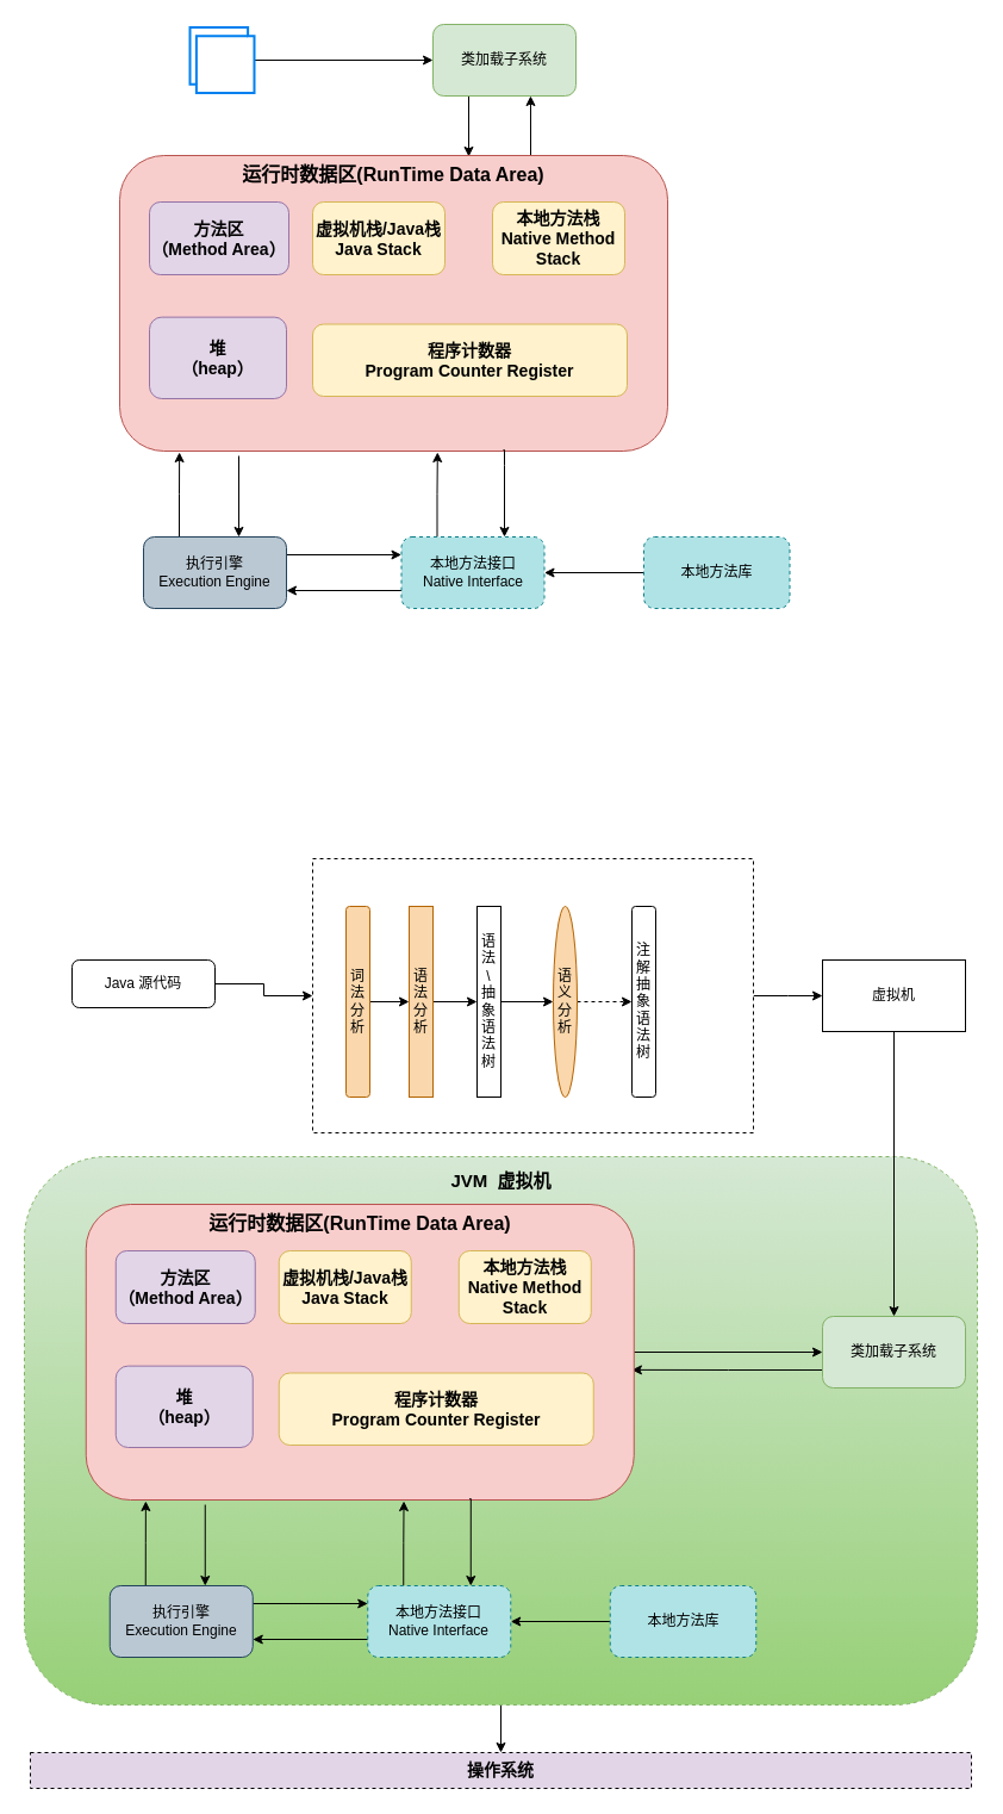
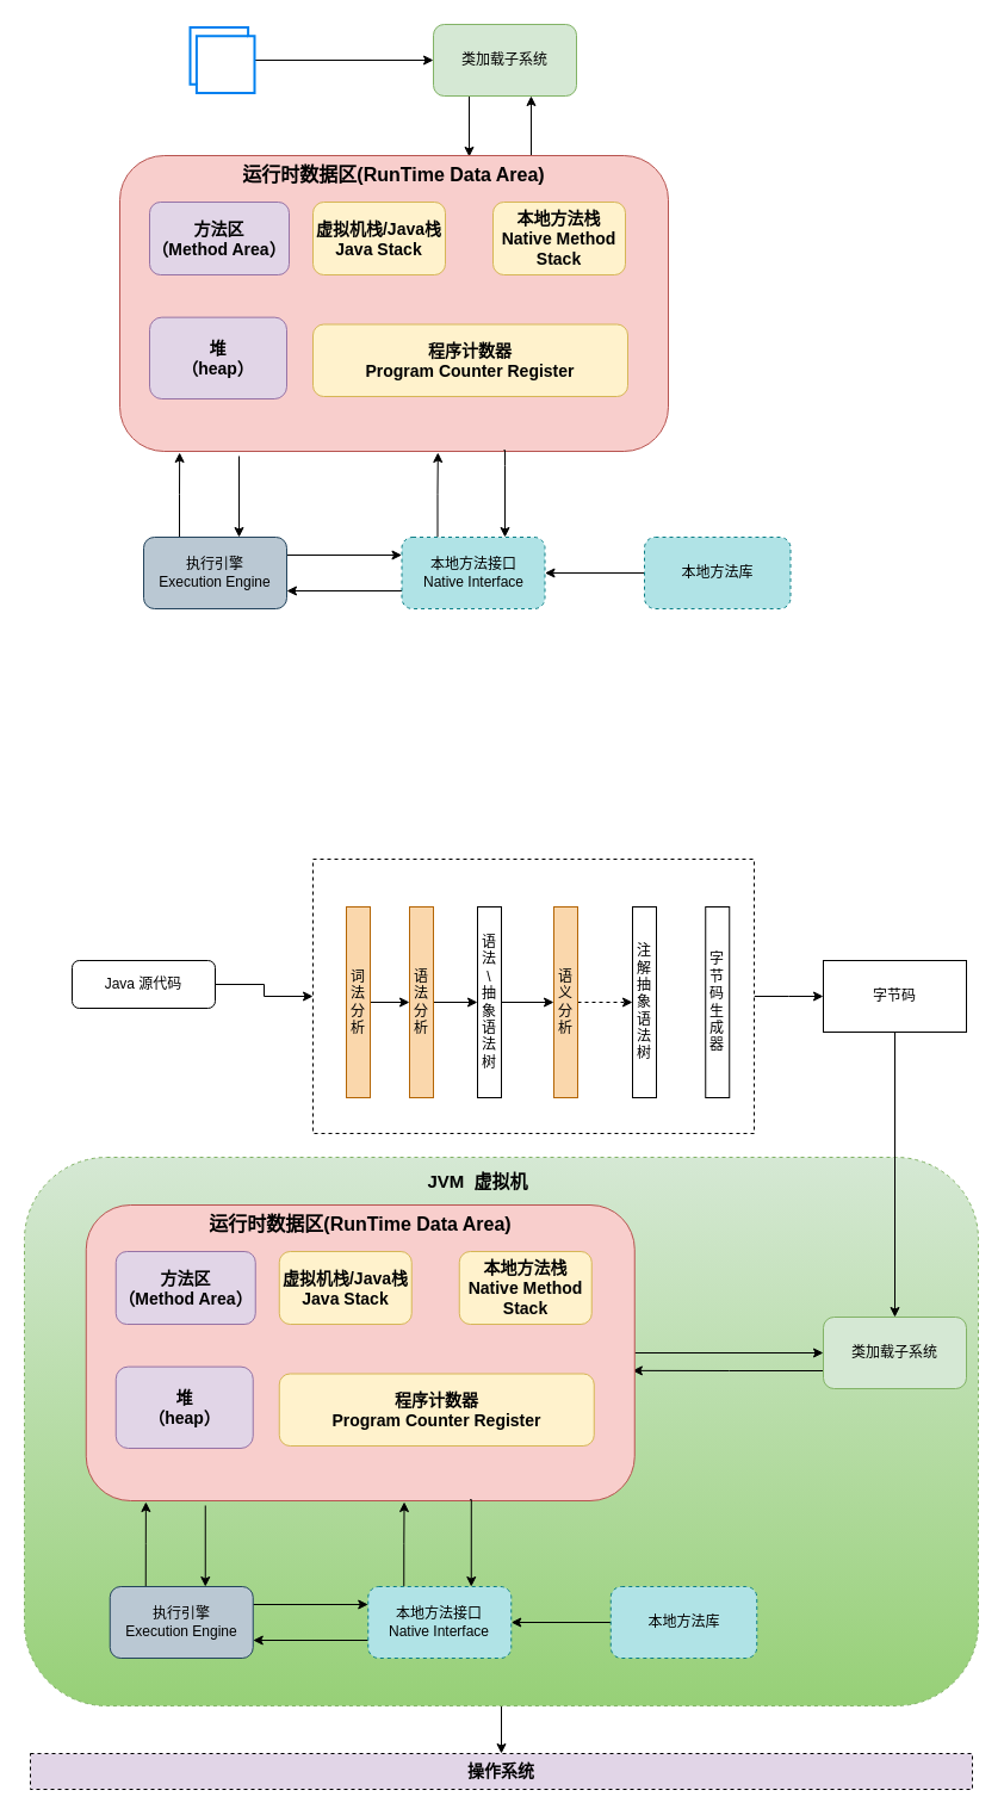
  <mxCell id="0" />
  <mxCell id="1" parent="0" />
  <mxCell id="2" style="edgeStyle=orthogonalEdgeStyle;rounded=0;orthogonalLoop=1;jettySize=auto;html=1;exitX=0.5;exitY=1;exitDx=0;exitDy=0;" edge="1" parent="1" source="3" target="63"><mxGeometry relative="1" as="geometry" /></mxCell>
  <mxCell id="3" value="" style="rounded=1;whiteSpace=wrap;html=1;fillColor=#d5e8d4;dashed=1;strokeColor=#82b366;gradientColor=#97d077;" vertex="1" parent="1"><mxGeometry x="20" y="970" width="800" height="460" as="geometry" /></mxCell>
  <mxCell id="4" style="edgeStyle=orthogonalEdgeStyle;rounded=0;orthogonalLoop=1;jettySize=auto;html=1;" parent="1" source="5" target="7" edge="1"><mxGeometry relative="1" as="geometry" /></mxCell>
  <mxCell id="5" value="" style="html=1;verticalLabelPosition=bottom;align=center;labelBackgroundColor=#ffffff;verticalAlign=top;strokeWidth=2;strokeColor=#0080F0;shadow=0;dashed=0;shape=mxgraph.ios7.icons.folders_2;" parent="1" vertex="1"><mxGeometry x="159" y="22.5" width="54" height="55" as="geometry" /></mxCell>
  <mxCell id="6" style="edgeStyle=orthogonalEdgeStyle;rounded=0;orthogonalLoop=1;jettySize=auto;html=1;exitX=0.25;exitY=1;exitDx=0;exitDy=0;entryX=0.637;entryY=0.004;entryDx=0;entryDy=0;entryPerimeter=0;" edge="1" parent="1" source="7" target="10"><mxGeometry relative="1" as="geometry" /></mxCell>
  <mxCell id="7" value="类加载子系统" style="rounded=1;whiteSpace=wrap;html=1;fillColor=#d5e8d4;strokeColor=#82b366;" parent="1" vertex="1"><mxGeometry x="363" y="20" width="120" height="60" as="geometry" /></mxCell>
  <mxCell id="8" style="edgeStyle=orthogonalEdgeStyle;rounded=0;orthogonalLoop=1;jettySize=auto;html=1;exitX=0.75;exitY=0;exitDx=0;exitDy=0;entryX=0.683;entryY=1;entryDx=0;entryDy=0;entryPerimeter=0;" edge="1" parent="1" source="10" target="7"><mxGeometry relative="1" as="geometry" /></mxCell>
  <mxCell id="9" style="edgeStyle=orthogonalEdgeStyle;rounded=0;orthogonalLoop=1;jettySize=auto;html=1;" edge="1" parent="1"><mxGeometry relative="1" as="geometry"><mxPoint x="200" y="382" as="sourcePoint" /><mxPoint x="200" y="450" as="targetPoint" /><Array as="points"><mxPoint x="200.5" y="382" /><mxPoint x="200.5" y="330" /></Array></mxGeometry></mxCell>
  <mxCell id="10" value="" style="rounded=1;whiteSpace=wrap;html=1;fillColor=#f8cecc;strokeColor=#b85450;" parent="1" vertex="1"><mxGeometry x="100" y="130" width="460" height="248" as="geometry" /></mxCell>
  <mxCell id="11" value="&lt;font style=&quot;font-size: 16px&quot;&gt;&lt;b&gt;运行时数据区(RunTime Data Area)&lt;/b&gt;&lt;/font&gt;" style="text;html=1;align=center;verticalAlign=middle;whiteSpace=wrap;rounded=0;" parent="1" vertex="1"><mxGeometry x="176" y="140" width="308" height="12" as="geometry" /></mxCell>
  <mxCell id="12" value="&lt;b style=&quot;font-size: 14px&quot;&gt;方法区&lt;br&gt;（Method Area）&lt;/b&gt;" style="rounded=1;whiteSpace=wrap;html=1;fillColor=#e1d5e7;strokeColor=#9673a6;" parent="1" vertex="1"><mxGeometry x="125" y="169" width="117" height="61" as="geometry" /></mxCell>
  <mxCell id="13" value="&lt;font style=&quot;font-size: 14px&quot;&gt;&lt;b&gt;堆&lt;br&gt;（heap）&lt;/b&gt;&lt;/font&gt;" style="rounded=1;whiteSpace=wrap;html=1;fillColor=#e1d5e7;strokeColor=#9673a6;" parent="1" vertex="1"><mxGeometry x="125" y="265.63" width="115" height="68.37" as="geometry" /></mxCell>
  <mxCell id="14" value="&lt;font style=&quot;font-size: 14px&quot;&gt;&lt;b&gt;虚拟机栈/Java栈&lt;br&gt;Java Stack&lt;br&gt;&lt;/b&gt;&lt;/font&gt;" style="rounded=1;whiteSpace=wrap;html=1;fillColor=#fff2cc;strokeColor=#d6b656;" parent="1" vertex="1"><mxGeometry x="262" y="169" width="111" height="61" as="geometry" /></mxCell>
  <mxCell id="15" value="&lt;font style=&quot;font-size: 14px&quot;&gt;&lt;b&gt;本地方法栈&lt;br&gt;Native Method Stack&lt;br&gt;&lt;/b&gt;&lt;/font&gt;" style="rounded=1;whiteSpace=wrap;html=1;fillColor=#fff2cc;strokeColor=#d6b656;" parent="1" vertex="1"><mxGeometry x="413" y="169" width="111" height="61" as="geometry" /></mxCell>
  <mxCell id="16" value="&lt;font style=&quot;font-size: 14px&quot;&gt;&lt;b&gt;程序计数器&lt;br&gt;Program Counter Register&lt;/b&gt;&lt;/font&gt;" style="rounded=1;whiteSpace=wrap;html=1;fillColor=#fff2cc;strokeColor=#d6b656;" parent="1" vertex="1"><mxGeometry x="262" y="271.5" width="264" height="60.5" as="geometry" /></mxCell>
  <mxCell id="17" style="edgeStyle=orthogonalEdgeStyle;rounded=0;orthogonalLoop=1;jettySize=auto;html=1;exitX=0.25;exitY=0;exitDx=0;exitDy=0;entryX=0.109;entryY=1.004;entryDx=0;entryDy=0;entryPerimeter=0;" edge="1" parent="1" source="19" target="10"><mxGeometry relative="1" as="geometry" /></mxCell>
  <mxCell id="18" style="edgeStyle=orthogonalEdgeStyle;rounded=0;orthogonalLoop=1;jettySize=auto;html=1;exitX=1;exitY=0.25;exitDx=0;exitDy=0;entryX=0;entryY=0.25;entryDx=0;entryDy=0;" edge="1" parent="1" source="19" target="22"><mxGeometry relative="1" as="geometry" /></mxCell>
  <mxCell id="19" value="执行引擎&lt;br&gt;Execution Engine" style="rounded=1;whiteSpace=wrap;html=1;fillColor=#bac8d3;strokeColor=#23445d;" vertex="1" parent="1"><mxGeometry x="120" y="450" width="120" height="60" as="geometry" /></mxCell>
  <mxCell id="20" style="edgeStyle=orthogonalEdgeStyle;rounded=0;orthogonalLoop=1;jettySize=auto;html=1;exitX=0.25;exitY=0;exitDx=0;exitDy=0;entryX=0.58;entryY=1.004;entryDx=0;entryDy=0;entryPerimeter=0;" edge="1" parent="1" source="22" target="10"><mxGeometry relative="1" as="geometry"><mxPoint x="367" y="390" as="targetPoint" /></mxGeometry></mxCell>
  <mxCell id="21" style="edgeStyle=orthogonalEdgeStyle;rounded=0;orthogonalLoop=1;jettySize=auto;html=1;exitX=0;exitY=0.75;exitDx=0;exitDy=0;entryX=1;entryY=0.75;entryDx=0;entryDy=0;" edge="1" parent="1" source="22" target="19"><mxGeometry relative="1" as="geometry" /></mxCell>
  <mxCell id="22" value="本地方法接口&lt;br&gt;Native Interface" style="rounded=1;whiteSpace=wrap;html=1;dashed=1;fillColor=#b0e3e6;strokeColor=#0e8088;" vertex="1" parent="1"><mxGeometry x="336.5" y="450" width="120" height="60" as="geometry" /></mxCell>
  <mxCell id="23" style="edgeStyle=orthogonalEdgeStyle;rounded=0;orthogonalLoop=1;jettySize=auto;html=1;entryX=1;entryY=0.5;entryDx=0;entryDy=0;" edge="1" parent="1" source="24" target="22"><mxGeometry relative="1" as="geometry" /></mxCell>
  <mxCell id="24" value="本地方法库" style="rounded=1;whiteSpace=wrap;html=1;dashed=1;fillColor=#b0e3e6;strokeColor=#0e8088;" vertex="1" parent="1"><mxGeometry x="540" y="450" width="122.5" height="60" as="geometry" /></mxCell>
  <mxCell id="25" style="edgeStyle=orthogonalEdgeStyle;rounded=0;orthogonalLoop=1;jettySize=auto;html=1;exitX=0.7;exitY=0.996;exitDx=0;exitDy=0;exitPerimeter=0;" edge="1" parent="1" source="10"><mxGeometry relative="1" as="geometry"><mxPoint x="422.5" y="390" as="sourcePoint" /><mxPoint x="423" y="450" as="targetPoint" /><Array as="points"><mxPoint x="423" y="377" /><mxPoint x="423" y="390" /></Array></mxGeometry></mxCell>
  <mxCell id="26" style="edgeStyle=orthogonalEdgeStyle;rounded=0;orthogonalLoop=1;jettySize=auto;html=1;exitX=1;exitY=0.5;exitDx=0;exitDy=0;entryX=0;entryY=0.5;entryDx=0;entryDy=0;" edge="1" parent="1" source="27" target="29"><mxGeometry relative="1" as="geometry" /></mxCell>
  <mxCell id="27" value="Java 源代码" style="rounded=1;whiteSpace=wrap;html=1;" vertex="1" parent="1"><mxGeometry x="60" y="805" width="120" height="40" as="geometry" /></mxCell>
  <mxCell id="28" style="edgeStyle=orthogonalEdgeStyle;rounded=0;orthogonalLoop=1;jettySize=auto;html=1;" edge="1" parent="1" source="29"><mxGeometry relative="1" as="geometry"><mxPoint x="690" y="835" as="targetPoint" /></mxGeometry></mxCell>
  <mxCell id="29" value="" style="rounded=0;whiteSpace=wrap;html=1;dashed=1;" vertex="1" parent="1"><mxGeometry x="262" y="720" width="370" height="230" as="geometry" /></mxCell>
  <mxCell id="30" style="edgeStyle=orthogonalEdgeStyle;rounded=0;orthogonalLoop=1;jettySize=auto;html=1;exitX=1;exitY=0.5;exitDx=0;exitDy=0;entryX=0;entryY=0.5;entryDx=0;entryDy=0;" edge="1" parent="1" source="31" target="33"><mxGeometry relative="1" as="geometry" /></mxCell>
- <mxCell id="31" value="词&lt;br&gt;法&lt;br&gt;分&lt;br&gt;析&lt;br&gt;" style="whiteSpace=wrap;html=1;fillColor=#fad7ac;strokeColor=#b46504;rounded=1;" vertex="1" parent="1"><mxGeometry x="290" y="760" width="20" height="160" as="geometry" /></mxCell>
+ <mxCell id="31" value="词&lt;br&gt;法&lt;br&gt;分&lt;br&gt;析&lt;br&gt;" style="rounded=0;whiteSpace=wrap;html=1;fillColor=#fad7ac;strokeColor=#b46504;" vertex="1" parent="1"><mxGeometry x="290" y="760" width="20" height="160" as="geometry" /></mxCell>
  <mxCell id="32" value="" style="edgeStyle=orthogonalEdgeStyle;rounded=0;orthogonalLoop=1;jettySize=auto;html=1;entryX=0;entryY=0.5;entryDx=0;entryDy=0;" edge="1" parent="1" source="33" target="35"><mxGeometry relative="1" as="geometry" /></mxCell>
  <mxCell id="33" value="语法分析&lt;span style=&quot;color: rgba(0 , 0 , 0 , 0) ; font-family: monospace ; font-size: 0px&quot;&gt;%3CmxGraphModel%3E%3Croot%3E%3CmxCell%20id%3D%220%22%2F%3E%3CmxCell%20id%3D%221%22%20parent%3D%220%22%2F%3E%3CmxCell%20id%3D%222%22%20value%3D%22%E8%AF%8D%26lt%3Bbr%26gt%3B%E6%B3%95%26lt%3Bbr%26gt%3B%E5%88%86%26lt%3Bbr%26gt%3B%E6%9E%90%26lt%3Bbr%26gt%3B%22%20style%3D%22rounded%3D0%3BwhiteSpace%3Dwrap%3Bhtml%3D1%3B%22%20vertex%3D%221%22%20parent%3D%221%22%3E%3CmxGeometry%20x%3D%22330%22%20y%3D%22860%22%20width%3D%2220%22%20height%3D%22160%22%20as%3D%22geometry%22%2F%3E%3C%2FmxCell%3E%3C%2Froot%3E%3C%2FmxGraphModel%3E&lt;/span&gt;" style="rounded=0;whiteSpace=wrap;html=1;fillColor=#fad7ac;strokeColor=#b46504;" vertex="1" parent="1"><mxGeometry x="343" y="760" width="20" height="160" as="geometry" /></mxCell>
  <mxCell id="34" style="edgeStyle=orthogonalEdgeStyle;rounded=0;orthogonalLoop=1;jettySize=auto;html=1;exitX=1;exitY=0.5;exitDx=0;exitDy=0;entryX=0;entryY=0.5;entryDx=0;entryDy=0;" edge="1" parent="1" source="35" target="37"><mxGeometry relative="1" as="geometry" /></mxCell>
  <mxCell id="35" value="语法&lt;br&gt;\&lt;br&gt;抽象语法树" style="rounded=0;whiteSpace=wrap;html=1;" vertex="1" parent="1"><mxGeometry x="400" y="760" width="20" height="160" as="geometry" /></mxCell>
  <mxCell id="36" style="edgeStyle=orthogonalEdgeStyle;rounded=0;orthogonalLoop=1;jettySize=auto;html=1;dashed=1;" edge="1" parent="1" source="37" target="38"><mxGeometry relative="1" as="geometry" /></mxCell>
- <mxCell id="37" value="语义分析" style="ellipse;whiteSpace=wrap;html=1;fillColor=#fad7ac;strokeColor=#b46504;" vertex="1" parent="1"><mxGeometry x="464" y="760" width="20" height="160" as="geometry" /></mxCell>
- <mxCell id="38" value="注解抽象语法树" style="whiteSpace=wrap;html=1;rounded=1;" vertex="1" parent="1"><mxGeometry x="530" y="760" width="20" height="160" as="geometry" /></mxCell>
+ <mxCell id="37" value="语义分析" style="rounded=0;whiteSpace=wrap;html=1;fillColor=#fad7ac;strokeColor=#b46504;" vertex="1" parent="1"><mxGeometry x="464" y="760" width="20" height="160" as="geometry" /></mxCell>
+ <mxCell id="38" value="注解抽象语法树" style="rounded=0;whiteSpace=wrap;html=1;" vertex="1" parent="1"><mxGeometry x="530" y="760" width="20" height="160" as="geometry" /></mxCell>
+ <mxCell id="39" value="字节码生成器" style="rounded=0;whiteSpace=wrap;html=1;" vertex="1" parent="1"><mxGeometry x="591.25" y="760" width="20" height="160" as="geometry" /></mxCell>
  <mxCell id="40" style="edgeStyle=orthogonalEdgeStyle;rounded=0;orthogonalLoop=1;jettySize=auto;html=1;exitX=0.5;exitY=1;exitDx=0;exitDy=0;entryX=0.5;entryY=0;entryDx=0;entryDy=0;" edge="1" parent="1" source="41" target="43"><mxGeometry relative="1" as="geometry" /></mxCell>
- <mxCell id="41" value="虚拟机" style="rounded=0;whiteSpace=wrap;html=1;" vertex="1" parent="1"><mxGeometry x="690" y="805" width="120" height="60" as="geometry" /></mxCell>
+ <mxCell id="41" value="字节码" style="rounded=0;whiteSpace=wrap;html=1;" vertex="1" parent="1"><mxGeometry x="690" y="805" width="120" height="60" as="geometry" /></mxCell>
  <mxCell id="42" style="edgeStyle=orthogonalEdgeStyle;rounded=0;orthogonalLoop=1;jettySize=auto;html=1;exitX=0;exitY=0.75;exitDx=0;exitDy=0;entryX=0.996;entryY=0.56;entryDx=0;entryDy=0;entryPerimeter=0;" edge="1" parent="1" source="43" target="46"><mxGeometry relative="1" as="geometry" /></mxCell>
  <mxCell id="43" value="类加载子系统" style="rounded=1;whiteSpace=wrap;html=1;fillColor=#d5e8d4;strokeColor=#82b366;" vertex="1" parent="1"><mxGeometry x="690" y="1104" width="120" height="60" as="geometry" /></mxCell>
  <mxCell id="44" style="edgeStyle=orthogonalEdgeStyle;rounded=0;orthogonalLoop=1;jettySize=auto;html=1;" edge="1" parent="1"><mxGeometry relative="1" as="geometry"><mxPoint x="171.75" y="1262" as="sourcePoint" /><mxPoint x="171.75" y="1330" as="targetPoint" /><Array as="points"><mxPoint x="172.25" y="1262" /><mxPoint x="172.25" y="1210" /></Array></mxGeometry></mxCell>
  <mxCell id="45" style="edgeStyle=orthogonalEdgeStyle;rounded=0;orthogonalLoop=1;jettySize=auto;html=1;exitX=1;exitY=0.5;exitDx=0;exitDy=0;entryX=0;entryY=0.5;entryDx=0;entryDy=0;" edge="1" parent="1" source="46" target="43"><mxGeometry relative="1" as="geometry" /></mxCell>
  <mxCell id="46" value="" style="rounded=1;whiteSpace=wrap;html=1;fillColor=#f8cecc;strokeColor=#b85450;" vertex="1" parent="1"><mxGeometry x="71.75" y="1010" width="460" height="248" as="geometry" /></mxCell>
  <mxCell id="47" value="&lt;font style=&quot;font-size: 16px&quot;&gt;&lt;b&gt;运行时数据区(RunTime Data Area)&lt;/b&gt;&lt;/font&gt;" style="text;html=1;align=center;verticalAlign=middle;whiteSpace=wrap;rounded=0;" vertex="1" parent="1"><mxGeometry x="147.75" y="1020" width="308" height="12" as="geometry" /></mxCell>
  <mxCell id="48" value="&lt;b style=&quot;font-size: 14px&quot;&gt;方法区&lt;br&gt;（Method Area）&lt;/b&gt;" style="rounded=1;whiteSpace=wrap;html=1;fillColor=#e1d5e7;strokeColor=#9673a6;" vertex="1" parent="1"><mxGeometry x="96.75" y="1049" width="117" height="61" as="geometry" /></mxCell>
  <mxCell id="49" value="&lt;font style=&quot;font-size: 14px&quot;&gt;&lt;b&gt;堆&lt;br&gt;（heap）&lt;/b&gt;&lt;/font&gt;" style="rounded=1;whiteSpace=wrap;html=1;fillColor=#e1d5e7;strokeColor=#9673a6;" vertex="1" parent="1"><mxGeometry x="96.75" y="1145.63" width="115" height="68.37" as="geometry" /></mxCell>
  <mxCell id="50" value="&lt;font style=&quot;font-size: 14px&quot;&gt;&lt;b&gt;虚拟机栈/Java栈&lt;br&gt;Java Stack&lt;br&gt;&lt;/b&gt;&lt;/font&gt;" style="rounded=1;whiteSpace=wrap;html=1;fillColor=#fff2cc;strokeColor=#d6b656;" vertex="1" parent="1"><mxGeometry x="233.75" y="1049" width="111" height="61" as="geometry" /></mxCell>
  <mxCell id="51" value="&lt;font style=&quot;font-size: 14px&quot;&gt;&lt;b&gt;本地方法栈&lt;br&gt;Native Method Stack&lt;br&gt;&lt;/b&gt;&lt;/font&gt;" style="rounded=1;whiteSpace=wrap;html=1;fillColor=#fff2cc;strokeColor=#d6b656;" vertex="1" parent="1"><mxGeometry x="384.75" y="1049" width="111" height="61" as="geometry" /></mxCell>
  <mxCell id="52" value="&lt;font style=&quot;font-size: 14px&quot;&gt;&lt;b&gt;程序计数器&lt;br&gt;Program Counter Register&lt;/b&gt;&lt;/font&gt;" style="rounded=1;whiteSpace=wrap;html=1;fillColor=#fff2cc;strokeColor=#d6b656;" vertex="1" parent="1"><mxGeometry x="233.75" y="1151.5" width="264" height="60.5" as="geometry" /></mxCell>
  <mxCell id="53" style="edgeStyle=orthogonalEdgeStyle;rounded=0;orthogonalLoop=1;jettySize=auto;html=1;exitX=0.25;exitY=0;exitDx=0;exitDy=0;entryX=0.109;entryY=1.004;entryDx=0;entryDy=0;entryPerimeter=0;" edge="1" parent="1" source="55" target="46"><mxGeometry relative="1" as="geometry" /></mxCell>
  <mxCell id="54" style="edgeStyle=orthogonalEdgeStyle;rounded=0;orthogonalLoop=1;jettySize=auto;html=1;exitX=1;exitY=0.25;exitDx=0;exitDy=0;entryX=0;entryY=0.25;entryDx=0;entryDy=0;" edge="1" parent="1" source="55" target="58"><mxGeometry relative="1" as="geometry" /></mxCell>
  <mxCell id="55" value="执行引擎&lt;br&gt;Execution Engine" style="rounded=1;whiteSpace=wrap;html=1;fillColor=#bac8d3;strokeColor=#23445d;" vertex="1" parent="1"><mxGeometry x="91.75" y="1330" width="120" height="60" as="geometry" /></mxCell>
  <mxCell id="56" style="edgeStyle=orthogonalEdgeStyle;rounded=0;orthogonalLoop=1;jettySize=auto;html=1;exitX=0.25;exitY=0;exitDx=0;exitDy=0;entryX=0.58;entryY=1.004;entryDx=0;entryDy=0;entryPerimeter=0;" edge="1" parent="1" source="58" target="46"><mxGeometry relative="1" as="geometry"><mxPoint x="338.75" y="1270" as="targetPoint" /></mxGeometry></mxCell>
  <mxCell id="57" style="edgeStyle=orthogonalEdgeStyle;rounded=0;orthogonalLoop=1;jettySize=auto;html=1;exitX=0;exitY=0.75;exitDx=0;exitDy=0;entryX=1;entryY=0.75;entryDx=0;entryDy=0;" edge="1" parent="1" source="58" target="55"><mxGeometry relative="1" as="geometry" /></mxCell>
  <mxCell id="58" value="本地方法接口&lt;br&gt;Native Interface" style="rounded=1;whiteSpace=wrap;html=1;dashed=1;fillColor=#b0e3e6;strokeColor=#0e8088;" vertex="1" parent="1"><mxGeometry x="308.25" y="1330" width="120" height="60" as="geometry" /></mxCell>
  <mxCell id="59" style="edgeStyle=orthogonalEdgeStyle;rounded=0;orthogonalLoop=1;jettySize=auto;html=1;entryX=1;entryY=0.5;entryDx=0;entryDy=0;" edge="1" parent="1" source="60" target="58"><mxGeometry relative="1" as="geometry" /></mxCell>
  <mxCell id="60" value="本地方法库" style="rounded=1;whiteSpace=wrap;html=1;dashed=1;fillColor=#b0e3e6;strokeColor=#0e8088;" vertex="1" parent="1"><mxGeometry x="511.75" y="1330" width="122.5" height="60" as="geometry" /></mxCell>
  <mxCell id="61" style="edgeStyle=orthogonalEdgeStyle;rounded=0;orthogonalLoop=1;jettySize=auto;html=1;exitX=0.7;exitY=0.996;exitDx=0;exitDy=0;exitPerimeter=0;" edge="1" parent="1" source="46"><mxGeometry relative="1" as="geometry"><mxPoint x="394.25" y="1270" as="sourcePoint" /><mxPoint x="394.75" y="1330" as="targetPoint" /><Array as="points"><mxPoint x="394.75" y="1257" /><mxPoint x="394.75" y="1270" /></Array></mxGeometry></mxCell>
- <mxCell id="62" value="&lt;b&gt;&lt;font style=&quot;font-size: 15px&quot;&gt;JVM&amp;nbsp; 虚拟机&lt;/font&gt;&lt;/b&gt;" style="text;html=1;strokeColor=none;fillColor=none;align=center;verticalAlign=middle;whiteSpace=wrap;rounded=0;dashed=1;" vertex="1" parent="1"><mxGeometry x="371.5" y="980" width="97" height="20" as="geometry" /></mxCell>
+ <mxCell id="62" value="&lt;b&gt;&lt;font style=&quot;font-size: 15px&quot;&gt;JVM&amp;nbsp; 虚拟机&lt;/font&gt;&lt;/b&gt;" style="text;html=1;strokeColor=none;fillColor=none;align=center;verticalAlign=middle;whiteSpace=wrap;rounded=0;dashed=1;" vertex="1" parent="1"><mxGeometry x="351.5" y="980" width="97" height="20" as="geometry" /></mxCell>
  <mxCell id="63" value="&lt;font style=&quot;font-size: 14px&quot;&gt;&lt;b&gt;操作系统&lt;/b&gt;&lt;/font&gt;" style="rounded=0;whiteSpace=wrap;html=1;dashed=1;fillColor=#e1d5e7;" vertex="1" parent="1"><mxGeometry x="25" y="1470" width="790" height="30" as="geometry" /></mxCell>
